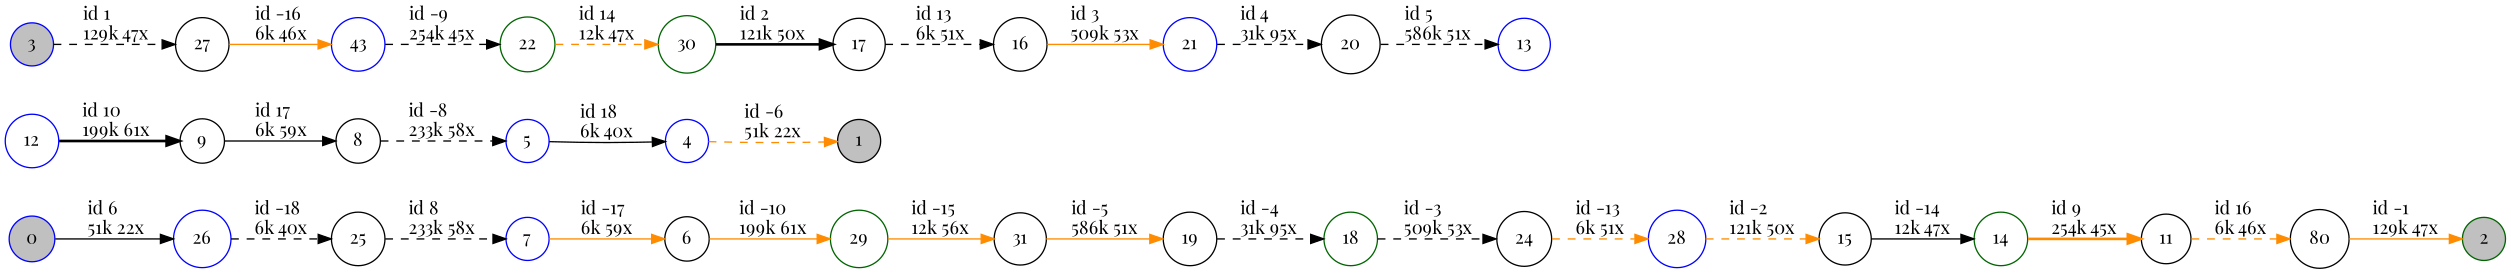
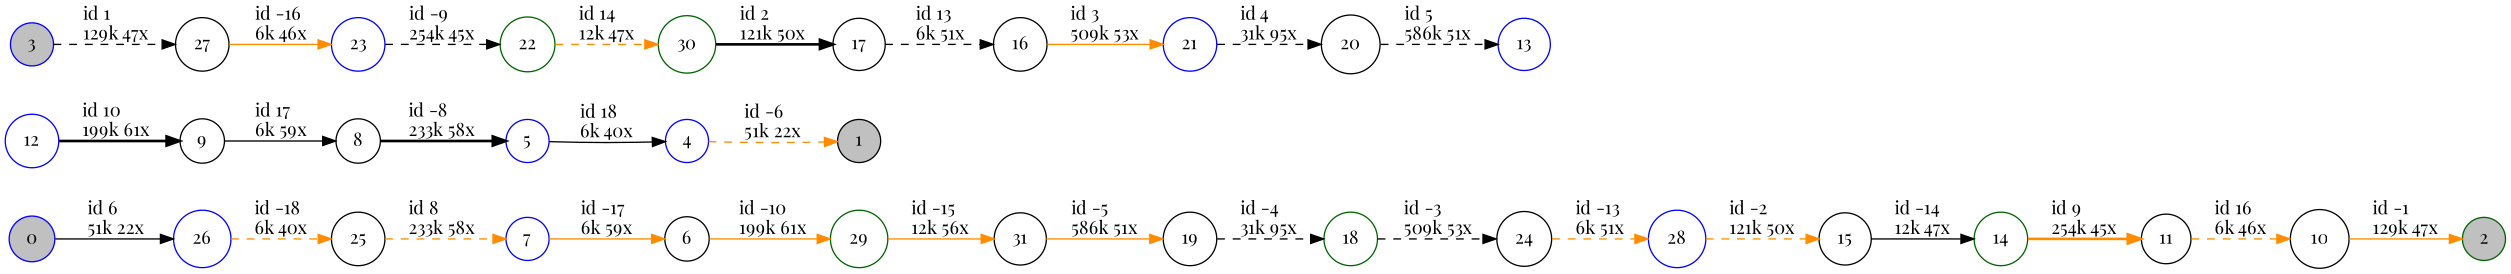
  digraph {
    fontname="Playfair Display"
    nodesep=0.5
    rankdir=LR
    node [color=black fontname="Playfair Display" shape=circle]
    edge [color=black fontname="Playfair Display" style=dashed]
    0 [color=blue fillcolor=grey height=0.3 style=filled]
    26 [color=blue height=0.3]
    25 [height=0.3]
    1 [fillcolor=grey height=0.3 style=filled]
    2 [color=darkgreen fillcolor=grey height=0.3 style=filled]
    3 [color=blue fillcolor=grey height=0.3 style=filled]
    27 [height=0.3]
-   23 [color=blue height=0.3 label=43]
+   23 [color=blue height=0.3]
    5 [color=blue height=0.3]
    4 [color=blue height=0.3]
    7 [color=blue height=0.3]
    6 [height=0.3]
    29 [color=darkgreen height=0.3]
    31 [height=0.3]
    9 [height=0.3]
    8 [height=0.3]
    11 [height=0.3]
-   10 [height=0.3 label=80]
+   10 [height=0.3]
    13 [color=blue height=0.3]
    12 [color=blue height=0.3]
    15 [height=0.3]
    14 [color=darkgreen height=0.3]
    17 [height=0.3]
    16 [height=0.3]
    21 [color=blue height=0.3]
    20 [height=0.3]
    19 [height=0.3]
    18 [color=darkgreen height=0.3]
    24 [height=0.3]
    28 [color=blue height=0.3]
    22 [color=darkgreen height=0.3]
    30 [color=darkgreen height=0.3]
    0 -> 26 [label="id 6\l51k 22x" style=solid]
-   26 -> 25 [label="id -18\l6k 40x"]
-   25 -> 7 [label="id 8\l233k 58x"]
+   26 -> 25 [color=darkorange label="id -18\l6k 40x"]
+   25 -> 7 [color=darkorange label="id 8\l233k 58x"]
    3 -> 27 [label="id 1\l129k 47x"]
    27 -> 23 [color=darkorange label="id -16\l6k 46x" style=solid]
    23 -> 22 [label="id -9\l254k 45x"]
    5 -> 4 [label="id 18\l6k 40x" style=solid]
    4 -> 1 [color=darkorange label="id -6\l51k 22x"]
    7 -> 6 [color=darkorange label="id -17\l6k 59x" style=solid]
    6 -> 29 [color=darkorange label="id -10\l199k 61x" style=solid]
    29 -> 31 [color=darkorange label="id -15\l12k 56x" style=solid]
    31 -> 19 [color=darkorange label="id -5\l586k 51x" style=solid]
    9 -> 8 [label="id 17\l6k 59x" style=solid]
-   8 -> 5 [label="id -8\l233k 58x"]
+   8 -> 5 [label="id -8\l233k 58x" style=bold]
    11 -> 10 [color=darkorange label="id 16\l6k 46x"]
    10 -> 2 [color=darkorange label="id -1\l129k 47x" style=solid]
    12 -> 9 [label="id 10\l199k 61x" style=bold]
    15 -> 14 [label="id -14\l12k 47x" style=solid]
    14 -> 11 [color=darkorange label="id 9\l254k 45x" style=bold]
    17 -> 16 [label="id 13\l6k 51x"]
    16 -> 21 [color=darkorange label="id 3\l509k 53x" style=solid]
    21 -> 20 [label="id 4\l31k 95x"]
    20 -> 13 [label="id 5\l586k 51x"]
    19 -> 18 [label="id -4\l31k 95x"]
    18 -> 24 [label="id -3\l509k 53x"]
    24 -> 28 [color=darkorange label="id -13\l6k 51x"]
    28 -> 15 [color=darkorange label="id -2\l121k 50x"]
    22 -> 30 [color=darkorange label="id 14\l12k 47x"]
    30 -> 17 [label="id 2\l121k 50x" style=bold]
  }
